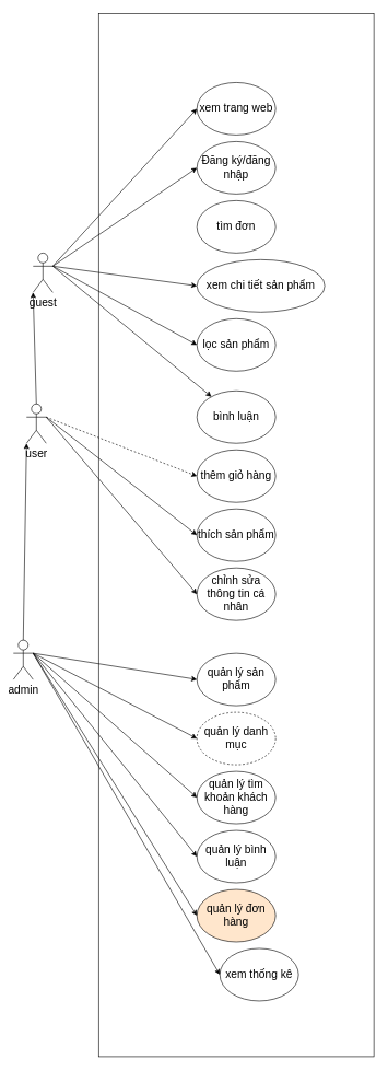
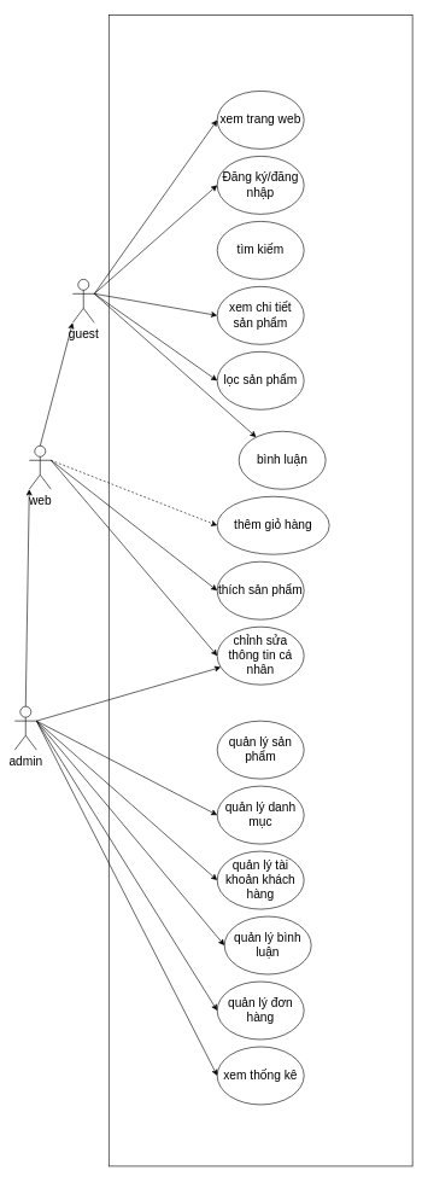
  <mxCell id="0" />
  <mxCell id="1" parent="0" />
  <mxCell id="2" value="" style="rounded=0;whiteSpace=wrap;html=1;fontSize=17;" vertex="1" parent="1"><mxGeometry x="150" y="20" width="420" height="1590" as="geometry" /></mxCell>
- <mxCell id="3" value="guest" style="shape=umlActor;verticalLabelPosition=bottom;verticalAlign=top;html=1;outlineConnect=0;fontSize=17;" vertex="1" parent="1"><mxGeometry x="50" y="385" width="30" height="60" as="geometry" /></mxCell>
+ <mxCell id="3" value="guest" style="shape=umlActor;verticalLabelPosition=bottom;verticalAlign=top;html=1;outlineConnect=0;fontSize=17;" vertex="1" parent="1"><mxGeometry x="100" y="385" width="30" height="60" as="geometry" /></mxCell>
  <mxCell id="4" value="xem trang web" style="ellipse;whiteSpace=wrap;html=1;fontSize=17;" vertex="1" parent="1"><mxGeometry x="300" y="125" width="120" height="80" as="geometry" /></mxCell>
  <mxCell id="5" value="Đăng ký/đăng nhập" style="ellipse;whiteSpace=wrap;html=1;fontSize=17;" vertex="1" parent="1"><mxGeometry x="300" y="215" width="120" height="80" as="geometry" /></mxCell>
- <mxCell id="6" value="tìm đơn" style="ellipse;whiteSpace=wrap;html=1;fontSize=17;" vertex="1" parent="1"><mxGeometry x="300" y="305" width="120" height="80" as="geometry" /></mxCell>
- <mxCell id="7" value="xem chi tiết sản phẩm" style="ellipse;whiteSpace=wrap;html=1;fontSize=17;" vertex="1" parent="1"><mxGeometry x="300" y="395" width="195" height="80" as="geometry" /></mxCell>
- <mxCell id="8" value="user" style="shape=umlActor;verticalLabelPosition=bottom;verticalAlign=top;html=1;outlineConnect=0;fontSize=17;" vertex="1" parent="1"><mxGeometry x="40" y="615" width="30" height="60" as="geometry" /></mxCell>
- <mxCell id="9" value="bình luận" style="ellipse;whiteSpace=wrap;html=1;fontSize=17;" vertex="1" parent="1"><mxGeometry x="300" y="595" width="120" height="80" as="geometry" /></mxCell>
- <mxCell id="10" value="thêm giỏ hàng" style="ellipse;whiteSpace=wrap;html=1;fontSize=17;" vertex="1" parent="1"><mxGeometry x="300" y="685" width="120" height="80" as="geometry" /></mxCell>
+ <mxCell id="6" value="tìm kiếm" style="ellipse;whiteSpace=wrap;html=1;fontSize=17;" vertex="1" parent="1"><mxGeometry x="300" y="305" width="120" height="80" as="geometry" /></mxCell>
+ <mxCell id="7" value="xem chi tiết sản phẩm" style="ellipse;whiteSpace=wrap;html=1;fontSize=17;" vertex="1" parent="1"><mxGeometry x="300" y="395" width="120" height="80" as="geometry" /></mxCell>
+ <mxCell id="8" value="web" style="shape=umlActor;verticalLabelPosition=bottom;verticalAlign=top;html=1;outlineConnect=0;fontSize=17;" vertex="1" parent="1"><mxGeometry x="40" y="615" width="30" height="60" as="geometry" /></mxCell>
+ <mxCell id="9" value="bình luận" style="ellipse;whiteSpace=wrap;html=1;fontSize=17;" vertex="1" parent="1"><mxGeometry x="330" y="595" width="120" height="80" as="geometry" /></mxCell>
+ <mxCell id="10" value="thêm giỏ hàng" style="ellipse;whiteSpace=wrap;html=1;fontSize=17;" vertex="1" parent="1"><mxGeometry x="300" y="685" width="155" height="80" as="geometry" /></mxCell>
  <mxCell id="11" value="thích sản phẩm" style="ellipse;whiteSpace=wrap;html=1;fontSize=17;" vertex="1" parent="1"><mxGeometry x="300" y="775" width="120" height="80" as="geometry" /></mxCell>
  <mxCell id="12" value="chỉnh sửa thông tin cá nhân" style="ellipse;whiteSpace=wrap;html=1;fontSize=17;" vertex="1" parent="1"><mxGeometry x="300" y="865" width="120" height="80" as="geometry" /></mxCell>
  <mxCell id="13" value="admin" style="shape=umlActor;verticalLabelPosition=bottom;verticalAlign=top;html=1;outlineConnect=0;fontSize=17;" vertex="1" parent="1"><mxGeometry x="20" y="975" width="30" height="60" as="geometry" /></mxCell>
  <mxCell id="14" value="quản lý sản phẩm" style="ellipse;whiteSpace=wrap;html=1;fontSize=17;" vertex="1" parent="1"><mxGeometry x="300" y="995" width="120" height="80" as="geometry" /></mxCell>
  <mxCell id="15" value="lọc sản phẩm" style="ellipse;whiteSpace=wrap;html=1;fontSize=17;" vertex="1" parent="1"><mxGeometry x="300" y="485" width="120" height="80" as="geometry" /></mxCell>
- <mxCell id="16" value="quản lý danh mục" style="ellipse;whiteSpace=wrap;html=1;fontSize=17;dashed=1;" vertex="1" parent="1"><mxGeometry x="300" y="1085" width="120" height="80" as="geometry" /></mxCell>
- <mxCell id="17" value="quản lý tìm khoản khách hàng" style="ellipse;whiteSpace=wrap;html=1;fontSize=17;" vertex="1" parent="1"><mxGeometry x="300" y="1175" width="120" height="80" as="geometry" /></mxCell>
- <mxCell id="18" value="quản lý bình luận" style="ellipse;whiteSpace=wrap;html=1;fontSize=17;" vertex="1" parent="1"><mxGeometry x="300" y="1265" width="120" height="80" as="geometry" /></mxCell>
- <mxCell id="19" value="quản lý đơn hàng" style="ellipse;whiteSpace=wrap;html=1;fontSize=17;fillColor=#ffe6cc;" vertex="1" parent="1"><mxGeometry x="300" y="1355" width="120" height="80" as="geometry" /></mxCell>
- <mxCell id="20" value="xem thống kê" style="ellipse;whiteSpace=wrap;html=1;fontSize=17;" vertex="1" parent="1"><mxGeometry x="335" y="1445" width="120" height="80" as="geometry" /></mxCell>
+ <mxCell id="16" value="quản lý danh mục" style="ellipse;whiteSpace=wrap;html=1;fontSize=17;" vertex="1" parent="1"><mxGeometry x="300" y="1085" width="120" height="80" as="geometry" /></mxCell>
+ <mxCell id="17" value="quản lý tài khoản khách hàng" style="ellipse;whiteSpace=wrap;html=1;fontSize=17;" vertex="1" parent="1"><mxGeometry x="300" y="1175" width="120" height="80" as="geometry" /></mxCell>
+ <mxCell id="18" value="quản lý bình luận" style="ellipse;whiteSpace=wrap;html=1;fontSize=17;" vertex="1" parent="1"><mxGeometry x="310" y="1265" width="120" height="80" as="geometry" /></mxCell>
+ <mxCell id="19" value="quản lý đơn hàng" style="ellipse;whiteSpace=wrap;html=1;fontSize=17;" vertex="1" parent="1"><mxGeometry x="300" y="1355" width="120" height="80" as="geometry" /></mxCell>
+ <mxCell id="20" value="xem thống kê" style="ellipse;whiteSpace=wrap;html=1;fontSize=17;" vertex="1" parent="1"><mxGeometry x="300" y="1445" width="120" height="80" as="geometry" /></mxCell>
  <mxCell id="21" value="" style="endArrow=classic;html=1;rounded=0;exitX=0.5;exitY=0;exitDx=0;exitDy=0;exitPerimeter=0;entryX=0;entryY=1;entryDx=0;entryDy=0;entryPerimeter=0;fontSize=17;" edge="1" parent="1" source="13" target="8"><mxGeometry width="50" height="50" relative="1" as="geometry"><mxPoint x="0" y="835" as="sourcePoint" /><mxPoint x="50" y="785" as="targetPoint" /></mxGeometry></mxCell>
  <mxCell id="22" value="" style="endArrow=classic;html=1;rounded=0;entryX=0;entryY=1;entryDx=0;entryDy=0;entryPerimeter=0;exitX=0.5;exitY=0;exitDx=0;exitDy=0;exitPerimeter=0;fontSize=17;" edge="1" parent="1" source="8" target="3"><mxGeometry width="50" height="50" relative="1" as="geometry"><mxPoint x="-100" y="545" as="sourcePoint" /><mxPoint x="-50" y="495" as="targetPoint" /></mxGeometry></mxCell>
  <mxCell id="23" value="" style="endArrow=classic;html=1;rounded=0;exitX=1;exitY=0.333;exitDx=0;exitDy=0;exitPerimeter=0;fontSize=17;" edge="1" parent="1" source="3" target="9"><mxGeometry width="50" height="50" relative="1" as="geometry"><mxPoint x="80" y="735" as="sourcePoint" /><mxPoint x="130" y="685" as="targetPoint" /></mxGeometry></mxCell>
  <mxCell id="24" value="" style="endArrow=classic;html=1;rounded=0;entryX=0;entryY=0.5;entryDx=0;entryDy=0;exitX=1;exitY=0.333;exitDx=0;exitDy=0;exitPerimeter=0;fontSize=17;" edge="1" parent="1" source="3" target="5"><mxGeometry width="50" height="50" relative="1" as="geometry"><mxPoint x="20" y="385" as="sourcePoint" /><mxPoint x="70" y="335" as="targetPoint" /></mxGeometry></mxCell>
  <mxCell id="25" value="" style="endArrow=classic;html=1;rounded=0;entryX=0;entryY=0.5;entryDx=0;entryDy=0;exitX=1;exitY=0.333;exitDx=0;exitDy=0;exitPerimeter=0;fontSize=17;" edge="1" parent="1" source="3" target="7"><mxGeometry width="50" height="50" relative="1" as="geometry"><mxPoint x="-80" y="505" as="sourcePoint" /><mxPoint x="-30" y="455" as="targetPoint" /></mxGeometry></mxCell>
  <mxCell id="26" value="" style="endArrow=classic;html=1;rounded=0;entryX=0;entryY=0.5;entryDx=0;entryDy=0;exitX=1;exitY=0.333;exitDx=0;exitDy=0;exitPerimeter=0;fontSize=17;" edge="1" parent="1" source="3" target="15"><mxGeometry width="50" height="50" relative="1" as="geometry"><mxPoint x="-20" y="525" as="sourcePoint" /><mxPoint x="30" y="475" as="targetPoint" /></mxGeometry></mxCell>
  <mxCell id="27" value="" style="endArrow=classic;html=1;rounded=0;entryX=0;entryY=0.5;entryDx=0;entryDy=0;exitX=1;exitY=0.333;exitDx=0;exitDy=0;exitPerimeter=0;fontSize=17;dashed=1;" edge="1" parent="1" source="8" target="10"><mxGeometry width="50" height="50" relative="1" as="geometry"><mxPoint x="-30" y="745" as="sourcePoint" /><mxPoint x="20" y="695" as="targetPoint" /></mxGeometry></mxCell>
  <mxCell id="28" value="" style="endArrow=classic;html=1;rounded=0;entryX=0;entryY=0.5;entryDx=0;entryDy=0;exitX=1;exitY=0.333;exitDx=0;exitDy=0;exitPerimeter=0;fontSize=17;" edge="1" parent="1" source="8" target="11"><mxGeometry width="50" height="50" relative="1" as="geometry"><mxPoint x="-80" y="765" as="sourcePoint" /><mxPoint x="-30" y="715" as="targetPoint" /></mxGeometry></mxCell>
  <mxCell id="29" value="" style="endArrow=classic;html=1;rounded=0;entryX=0;entryY=0.5;entryDx=0;entryDy=0;exitX=1;exitY=0.333;exitDx=0;exitDy=0;exitPerimeter=0;fontSize=17;" edge="1" parent="1" source="8" target="12"><mxGeometry width="50" height="50" relative="1" as="geometry"><mxPoint x="-40" y="725" as="sourcePoint" /><mxPoint x="10" y="675" as="targetPoint" /></mxGeometry></mxCell>
- <mxCell id="30" value="" style="endArrow=classic;html=1;rounded=0;entryX=0;entryY=0.5;entryDx=0;entryDy=0;exitX=1;exitY=0.333;exitDx=0;exitDy=0;exitPerimeter=0;fontSize=17;" edge="1" parent="1" source="13" target="14"><mxGeometry width="50" height="50" relative="1" as="geometry"><mxPoint x="-90" y="1155" as="sourcePoint" /><mxPoint x="-40" y="1105" as="targetPoint" /></mxGeometry></mxCell>
+ <mxCell id="30" value="" style="endArrow=classic;html=1;rounded=0;exitX=1;exitY=0.333;exitDx=0;exitDy=0;exitPerimeter=0;fontSize=17;" edge="1" parent="1" source="13" target="12"><mxGeometry width="50" height="50" relative="1" as="geometry"><mxPoint x="-90" y="1155" as="sourcePoint" /><mxPoint x="-40" y="1105" as="targetPoint" /></mxGeometry></mxCell>
  <mxCell id="31" value="" style="endArrow=classic;html=1;rounded=0;entryX=0;entryY=0.5;entryDx=0;entryDy=0;exitX=1;exitY=0.333;exitDx=0;exitDy=0;exitPerimeter=0;fontSize=17;" edge="1" parent="1" source="13" target="16"><mxGeometry width="50" height="50" relative="1" as="geometry"><mxPoint x="100" y="995" as="sourcePoint" /><mxPoint x="-60" y="1145" as="targetPoint" /></mxGeometry></mxCell>
  <mxCell id="32" value="" style="endArrow=classic;html=1;rounded=0;entryX=0;entryY=0.5;entryDx=0;entryDy=0;exitX=1;exitY=0.333;exitDx=0;exitDy=0;exitPerimeter=0;fontSize=17;" edge="1" parent="1" source="13" target="17"><mxGeometry width="50" height="50" relative="1" as="geometry"><mxPoint x="90" y="995" as="sourcePoint" /><mxPoint x="20" y="1105" as="targetPoint" /></mxGeometry></mxCell>
  <mxCell id="33" value="" style="endArrow=classic;html=1;rounded=0;entryX=0;entryY=0.5;entryDx=0;entryDy=0;exitX=1;exitY=0.333;exitDx=0;exitDy=0;exitPerimeter=0;fontSize=17;" edge="1" parent="1" source="13" target="18"><mxGeometry width="50" height="50" relative="1" as="geometry"><mxPoint x="-70" y="1205" as="sourcePoint" /><mxPoint x="-20" y="1155" as="targetPoint" /></mxGeometry></mxCell>
  <mxCell id="34" value="" style="endArrow=classic;html=1;rounded=0;entryX=0;entryY=0.5;entryDx=0;entryDy=0;exitX=1;exitY=0.333;exitDx=0;exitDy=0;exitPerimeter=0;fontSize=17;" edge="1" parent="1" source="13" target="19"><mxGeometry width="50" height="50" relative="1" as="geometry"><mxPoint x="-120" y="1225" as="sourcePoint" /><mxPoint x="-70" y="1175" as="targetPoint" /></mxGeometry></mxCell>
  <mxCell id="35" value="" style="endArrow=classic;html=1;rounded=0;entryX=0;entryY=0.5;entryDx=0;entryDy=0;exitX=1;exitY=0.333;exitDx=0;exitDy=0;exitPerimeter=0;fontSize=17;" edge="1" parent="1" source="13" target="20"><mxGeometry width="50" height="50" relative="1" as="geometry"><mxPoint x="-40" y="1185" as="sourcePoint" /><mxPoint x="10" y="1135" as="targetPoint" /></mxGeometry></mxCell>
  <mxCell id="36" value="" style="endArrow=classic;html=1;rounded=0;entryX=0;entryY=0.5;entryDx=0;entryDy=0;exitX=1;exitY=0.333;exitDx=0;exitDy=0;exitPerimeter=0;fontSize=17;" edge="1" parent="1" source="3" target="4"><mxGeometry width="50" height="50" relative="1" as="geometry"><mxPoint x="120" y="305" as="sourcePoint" /><mxPoint x="170" y="255" as="targetPoint" /></mxGeometry></mxCell>
